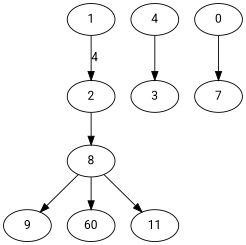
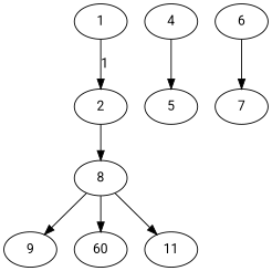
  digraph {
    fontname=Roboto
    node [fontname=Roboto]
    edge [fontname=Roboto]
    1
    2
    8
    9
    n5 [label=60]
    11
    4
-   5 [label=3]
-   6 [label=0]
+   5
+   6
    7
-   1 -> 2 [label=4 weight=4]
+   1 -> 2 [label=1 weight=4]
    2 -> 8
    8 -> 9
    8 -> n5
    8 -> 11
    4 -> 5
    6 -> 7
  }
